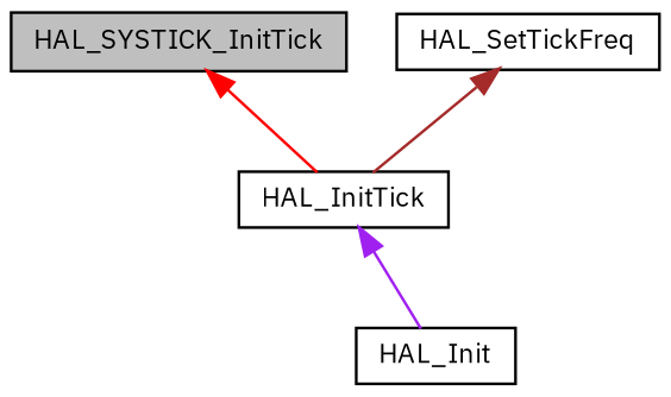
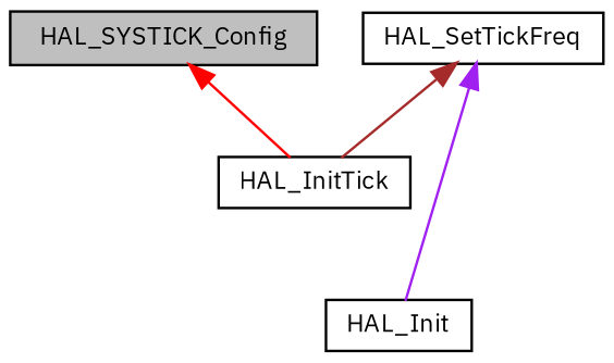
  digraph {
    fontname="IBM Plex Sans"
    rankdir=TB
    node [color=black fillcolor=white fontname="IBM Plex Sans" fontsize=10 shape=record style=filled]
    edge [dir=back fontname="IBM Plex Sans" fontsize=10 labelfontname=Helvetica labelfontsize=10 style=solid]
-   n1 [fillcolor=grey75 fontcolor=black height=0.2 label=HAL_SYSTICK_InitTick width=0.4]
+   n1 [fillcolor=grey75 fontcolor=black height=0.2 label=HAL_SYSTICK_Config width=0.4]
    n2 [height=0.2 label=HAL_InitTick width=0.4]
    n3 [height=0.2 label=HAL_Init width=0.4]
    n4 [height=0.2 label=HAL_SetTickFreq width=0.4]
    n1 -> n2 [color=red]
-   n2 -> n3 [color=purple]
+   n4 -> n3 [color=purple]
    n4 -> n2 [color=brown]
  }
